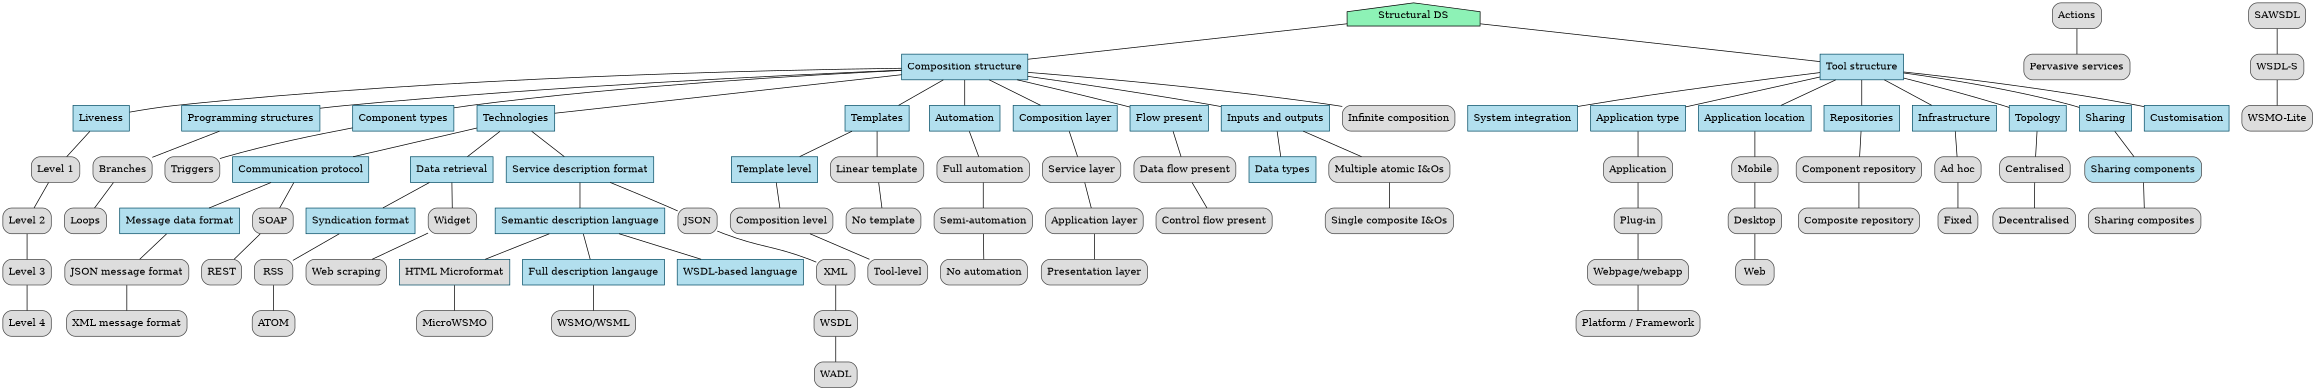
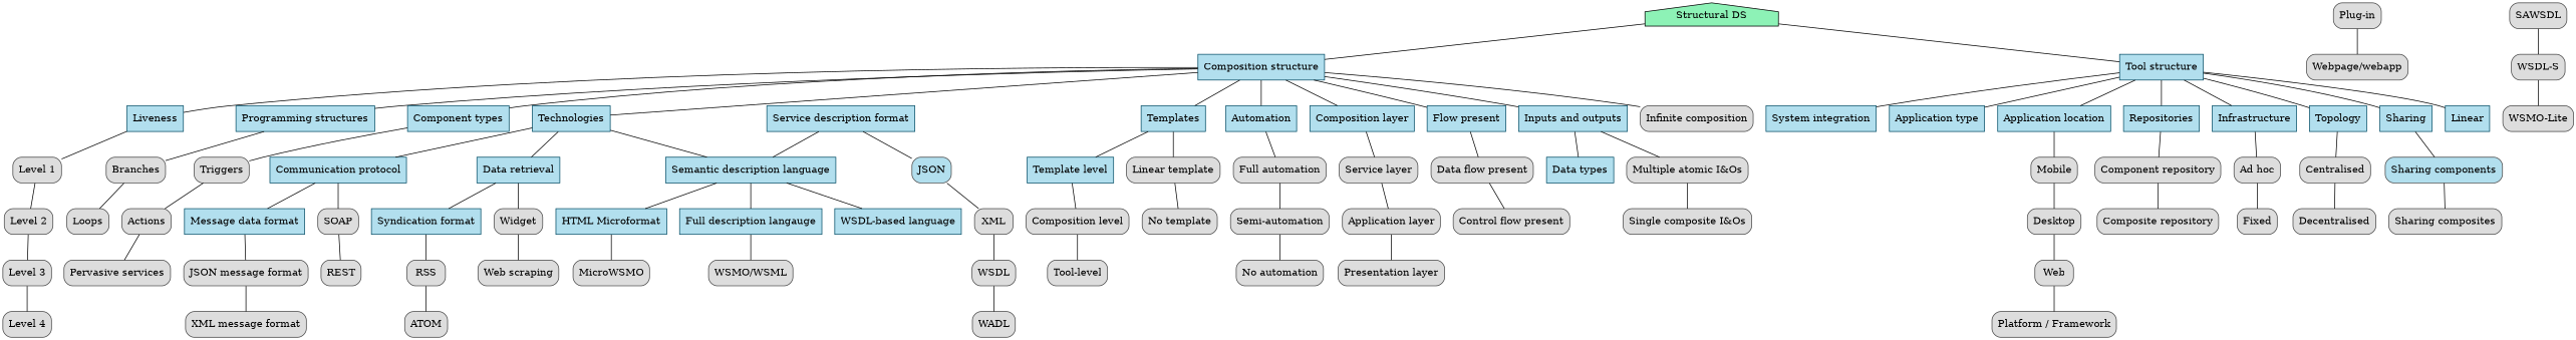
  digraph {
    node [color="#444444" fillcolor="#DDDDDD" shape=rect style="rounded,filled" fontcolor=black]
    edge [arrowhead=none]
    "Structural DS" [color="047b35" fillcolor="#8df2b6" shape=house style=filled fontcolor=""]
    "Composition structure" [color="#004a63" fillcolor=lightblue2 shape=box style=filled fontcolor=""]
    "Tool structure" [color="#004a63" fillcolor=lightblue2 shape=box style=filled fontcolor=""]
    Liveness [color="#004a63" fillcolor=lightblue2 shape=box style=filled fontcolor=""]
    "Programming structures" [color="#004a63" fillcolor=lightblue2 shape=box style=filled fontcolor=""]
    "Component types" [color="#004a63" fillcolor=lightblue2 shape=box style=filled fontcolor=""]
    Technologies [color="#004a63" fillcolor=lightblue2 shape=box style=filled fontcolor=""]
    Templates [color="#004a63" fillcolor=lightblue2 shape=box style=filled fontcolor=""]
    Automation [color="#004a63" fillcolor=lightblue2 shape=box style=filled fontcolor=""]
    "Composition layer" [color="#004a63" fillcolor=lightblue2 shape=box style=filled fontcolor=""]
    "Flow present" [color="#004a63" fillcolor=lightblue2 shape=box style=filled fontcolor=""]
    "Inputs and outputs" [color="#004a63" fillcolor=lightblue2 shape=box style=filled fontcolor=""]
    "Infinite composition"
    "System integration" [color="#004a63" fillcolor=lightblue2 shape=box style=filled fontcolor=""]
    "Application type" [color="#004a63" fillcolor=lightblue2 shape=box style=filled fontcolor=""]
    "Application location" [color="#004a63" fillcolor=lightblue2 shape=box style=filled fontcolor=""]
    Repositories [color="#004a63" fillcolor=lightblue2 shape=box style=filled fontcolor=""]
    Infrastructure [color="#004a63" fillcolor=lightblue2 shape=box style=filled fontcolor=""]
    Topology [color="#004a63" fillcolor=lightblue2 shape=box style=filled fontcolor=""]
    Sharing [color="#004a63" fillcolor=lightblue2 shape=box style=filled fontcolor=""]
-   Customisation [color="#004a63" fillcolor=lightblue2 shape=box style=filled fontcolor=""]
+   Customisation [color="#004a63" fillcolor=lightblue2 shape=box style=filled label=Linear fontcolor=""]
    "Level 1"
    Branches
    Triggers
    "Communication protocol" [color="#004a63" fillcolor=lightblue2 shape=box style=filled fontcolor=""]
    "Data retrieval" [color="#004a63" fillcolor=lightblue2 shape=box style=filled fontcolor=""]
    "Service description format" [color="#004a63" fillcolor=lightblue2 shape=box style=filled fontcolor=""]
    "Template level" [color="#004a63" fillcolor=lightblue2 shape=box style=filled fontcolor=""]
    "Linear template"
    "Full automation"
    "Service layer"
    "Data flow present"
    "Data types" [color="#004a63" fillcolor=lightblue2 shape=box style=filled fontcolor=""]
    "Multiple atomic I&Os"
-   Application
    Mobile
    "Component repository"
    "Ad hoc"
    Centralised
    "Sharing components" [fillcolor=lightblue2]
-   "HTML Microformat" [color="#004a63" shape=box style=filled fontcolor=""]
+   "HTML Microformat" [color="#004a63" fillcolor=lightblue2 shape=box style=filled fontcolor=""]
    MicroWSMO
    "Semantic description language" [color="#004a63" fillcolor=lightblue2 shape=box style=filled fontcolor=""]
    "Full description langauge" [color="#004a63" fillcolor=lightblue2 shape=box style=filled fontcolor=""]
    "WSDL-based language" [color="#004a63" fillcolor=lightblue2 shape=box style=filled fontcolor=""]
    "WSMO/WSML"
    "Level 2"
    Loops
    Actions
    "Message data format" [color="#004a63" fillcolor=lightblue2 shape=box style=filled fontcolor=""]
    SOAP
    "Syndication format" [color="#004a63" fillcolor=lightblue2 shape=box style=filled fontcolor=""]
    Widget
-   JSON
+   JSON [fillcolor=lightblue2]
    "JSON message format"
    REST
    RSS
    "Web scraping"
    ATOM
    "XML message format"
    XML
    "Composition level"
    "No template"
    "Semi-automation"
    "Application layer"
    "Control flow present"
    "Plug-in"
    Desktop
    "Composite repository"
    Fixed
    Decentralised
    "Sharing composites"
    "Single composite I&Os"
    "Tool-level"
    SAWSDL
    "WSDL-S"
    "Level 3"
    "Level 4"
    "Pervasive services"
    WSDL
    WADL
    "No automation"
    "Presentation layer"
    "Webpage/webapp"
    "Platform / Framework"
    Web
    "WSMO-Lite"
    "Structural DS" -> "Composition structure"
    "Structural DS" -> "Tool structure"
    "Composition structure" -> Liveness
    "Composition structure" -> "Programming structures"
    "Composition structure" -> "Component types"
    "Composition structure" -> Technologies
    "Composition structure" -> Templates
    "Composition structure" -> Automation
    "Composition structure" -> "Composition layer"
    "Composition structure" -> "Flow present"
    "Composition structure" -> "Inputs and outputs"
    "Composition structure" -> "Infinite composition"
    "Tool structure" -> "System integration"
    "Tool structure" -> "Application type"
    "Tool structure" -> "Application location"
    "Tool structure" -> Repositories
    "Tool structure" -> Infrastructure
    "Tool structure" -> Topology
    "Tool structure" -> Sharing
    "Tool structure" -> Customisation
    Liveness -> "Level 1"
    "Programming structures" -> Branches
    "Component types" -> Triggers
    Technologies -> "Communication protocol"
    Technologies -> "Data retrieval"
-   Technologies -> "Service description format"
+   Technologies -> "Semantic description language"
    Templates -> "Template level"
    Templates -> "Linear template"
    Automation -> "Full automation"
    "Composition layer" -> "Service layer"
    "Flow present" -> "Data flow present"
    "Inputs and outputs" -> "Data types"
    "Inputs and outputs" -> "Multiple atomic I&Os"
-   "Application type" -> Application
    "Application location" -> Mobile
    Repositories -> "Component repository"
    Infrastructure -> "Ad hoc"
    Topology -> Centralised
    Sharing -> "Sharing components"
    "Level 1" -> "Level 2"
    Branches -> Loops
+   Triggers -> Actions
    "Communication protocol" -> "Message data format"
    "Communication protocol" -> SOAP
    "Data retrieval" -> "Syndication format"
    "Data retrieval" -> Widget
    "Service description format" -> "Semantic description language"
    "Service description format" -> JSON
    "Template level" -> "Composition level"
    "Linear template" -> "No template"
    "Full automation" -> "Semi-automation"
    "Service layer" -> "Application layer"
    "Data flow present" -> "Control flow present"
    "Multiple atomic I&Os" -> "Single composite I&Os"
-   Application -> "Plug-in"
    Mobile -> Desktop
    "Component repository" -> "Composite repository"
    "Ad hoc" -> Fixed
    Centralised -> Decentralised
    "Sharing components" -> "Sharing composites"
    "HTML Microformat" -> MicroWSMO
    "Semantic description language" -> "HTML Microformat"
    "Semantic description language" -> "Full description langauge"
    "Semantic description language" -> "WSDL-based language"
    "Full description langauge" -> "WSMO/WSML"
    "Level 2" -> "Level 3"
    Actions -> "Pervasive services"
    "Message data format" -> "JSON message format"
    SOAP -> REST
    "Syndication format" -> RSS
    Widget -> "Web scraping"
    JSON -> XML
    "JSON message format" -> "XML message format"
    RSS -> ATOM
    XML -> WSDL
    "Composition level" -> "Tool-level"
    "Semi-automation" -> "No automation"
    "Application layer" -> "Presentation layer"
    "Plug-in" -> "Webpage/webapp"
    Desktop -> Web
    SAWSDL -> "WSDL-S"
    "WSDL-S" -> "WSMO-Lite"
    "Level 3" -> "Level 4"
    WSDL -> WADL
-   "Webpage/webapp" -> "Platform / Framework"
+   Web -> "Platform / Framework"
  }
